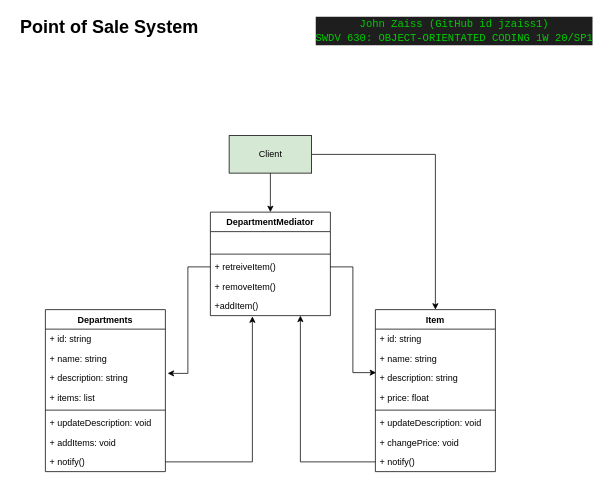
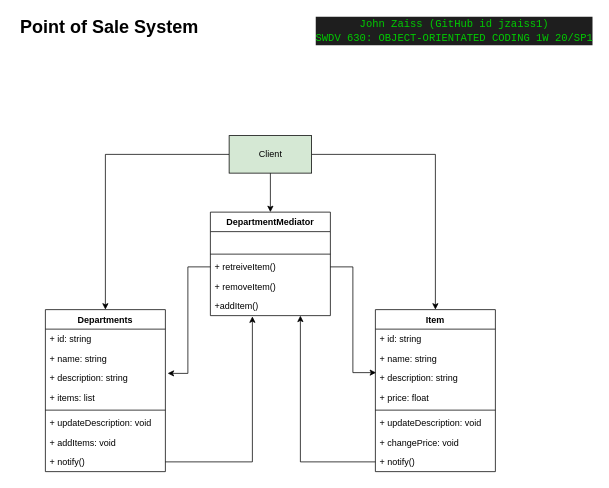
  <mxCell id="0" />
  <mxCell id="1" parent="0" />
  <mxCell id="2" value="&lt;div style=&quot;background-color: rgb(30 , 30 , 30) ; font-family: &amp;#34;consolas&amp;#34; , &amp;#34;courier new&amp;#34; , monospace ; font-weight: normal ; font-size: 14px ; line-height: 19px ; white-space: pre&quot;&gt;&lt;div&gt;&lt;font color=&quot;#00CC00&quot;&gt;John&amp;nbsp;Zaiss&amp;nbsp;(GitHub&amp;nbsp;id&amp;nbsp;jzaiss1)&lt;/font&gt;&lt;/div&gt;&lt;div&gt;&lt;font color=&quot;#00CC00&quot;&gt;SWDV&amp;nbsp;630:&amp;nbsp;OBJECT-ORIENTATED&amp;nbsp;CODING&amp;nbsp;1W&amp;nbsp;20/SP1&lt;/font&gt;&lt;/div&gt;&lt;/div&gt;" style="text;html=1;align=center;verticalAlign=middle;resizable=0;points=[];autosize=1;fontSize=24;" vertex="1" parent="1"><mxGeometry x="420" y="20" width="370" height="40" as="geometry" /></mxCell>
  <mxCell id="3" value="&lt;div style=&quot;font-size: 24px;&quot;&gt;Point of Sale System&lt;/div&gt;" style="text;html=1;align=center;verticalAlign=middle;resizable=0;points=[];autosize=1;fontSize=24;fontStyle=1" vertex="1" parent="1"><mxGeometry x="20" y="20" width="250" height="30" as="geometry" /></mxCell>
  <mxCell id="4" value="Item" style="swimlane;fontStyle=1;align=center;verticalAlign=top;childLayout=stackLayout;horizontal=1;startSize=26;horizontalStack=0;resizeParent=1;resizeParentMax=0;resizeLast=0;collapsible=1;marginBottom=0;" vertex="1" parent="1"><mxGeometry x="500" y="412" width="160" height="216" as="geometry" /></mxCell>
  <mxCell id="5" value="+ id: string" style="text;strokeColor=none;fillColor=none;align=left;verticalAlign=top;spacingLeft=4;spacingRight=4;overflow=hidden;rotatable=0;points=[[0,0.5],[1,0.5]];portConstraint=eastwest;" vertex="1" parent="4"><mxGeometry y="26" width="160" height="26" as="geometry" /></mxCell>
  <mxCell id="6" value="+ name: string" style="text;strokeColor=none;fillColor=none;align=left;verticalAlign=top;spacingLeft=4;spacingRight=4;overflow=hidden;rotatable=0;points=[[0,0.5],[1,0.5]];portConstraint=eastwest;" vertex="1" parent="4"><mxGeometry y="52" width="160" height="26" as="geometry" /></mxCell>
  <mxCell id="7" value="+ description: string" style="text;strokeColor=none;fillColor=none;align=left;verticalAlign=top;spacingLeft=4;spacingRight=4;overflow=hidden;rotatable=0;points=[[0,0.5],[1,0.5]];portConstraint=eastwest;" vertex="1" parent="4"><mxGeometry y="78" width="160" height="26" as="geometry" /></mxCell>
  <mxCell id="8" value="+ price: float" style="text;strokeColor=none;fillColor=none;align=left;verticalAlign=top;spacingLeft=4;spacingRight=4;overflow=hidden;rotatable=0;points=[[0,0.5],[1,0.5]];portConstraint=eastwest;" vertex="1" parent="4"><mxGeometry y="104" width="160" height="26" as="geometry" /></mxCell>
  <mxCell id="9" value="" style="line;strokeWidth=1;fillColor=none;align=left;verticalAlign=middle;spacingTop=-1;spacingLeft=3;spacingRight=3;rotatable=0;labelPosition=right;points=[];portConstraint=eastwest;" vertex="1" parent="4"><mxGeometry y="130" width="160" height="8" as="geometry" /></mxCell>
  <mxCell id="10" value="+ updateDescription: void" style="text;strokeColor=none;fillColor=none;align=left;verticalAlign=top;spacingLeft=4;spacingRight=4;overflow=hidden;rotatable=0;points=[[0,0.5],[1,0.5]];portConstraint=eastwest;" vertex="1" parent="4"><mxGeometry y="138" width="160" height="26" as="geometry" /></mxCell>
  <mxCell id="11" value="+ changePrice: void" style="text;strokeColor=none;fillColor=none;align=left;verticalAlign=top;spacingLeft=4;spacingRight=4;overflow=hidden;rotatable=0;points=[[0,0.5],[1,0.5]];portConstraint=eastwest;" vertex="1" parent="4"><mxGeometry y="164" width="160" height="26" as="geometry" /></mxCell>
  <mxCell id="12" value="+ notify()" style="text;strokeColor=none;fillColor=none;align=left;verticalAlign=top;spacingLeft=4;spacingRight=4;overflow=hidden;rotatable=0;points=[[0,0.5],[1,0.5]];portConstraint=eastwest;" vertex="1" parent="4"><mxGeometry y="190" width="160" height="26" as="geometry" /></mxCell>
  <mxCell id="13" value="DepartmentMediator&#10;" style="swimlane;fontStyle=1;align=center;verticalAlign=top;childLayout=stackLayout;horizontal=1;startSize=26;horizontalStack=0;resizeParent=1;resizeParentMax=0;resizeLast=0;collapsible=1;marginBottom=0;" vertex="1" parent="1"><mxGeometry x="280" y="282" width="160" height="138" as="geometry" /></mxCell>
  <mxCell id="14" value="     " style="text;strokeColor=none;fillColor=none;align=left;verticalAlign=top;spacingLeft=4;spacingRight=4;overflow=hidden;rotatable=0;points=[[0,0.5],[1,0.5]];portConstraint=eastwest;" vertex="1" parent="13"><mxGeometry y="26" width="160" height="26" as="geometry" /></mxCell>
  <mxCell id="15" value="" style="line;strokeWidth=1;fillColor=none;align=left;verticalAlign=middle;spacingTop=-1;spacingLeft=3;spacingRight=3;rotatable=0;labelPosition=right;points=[];portConstraint=eastwest;" vertex="1" parent="13"><mxGeometry y="52" width="160" height="8" as="geometry" /></mxCell>
  <mxCell id="16" value="+ retreiveItem()" style="text;strokeColor=none;fillColor=none;align=left;verticalAlign=top;spacingLeft=4;spacingRight=4;overflow=hidden;rotatable=0;points=[[0,0.5],[1,0.5]];portConstraint=eastwest;" vertex="1" parent="13"><mxGeometry y="60" width="160" height="26" as="geometry" /></mxCell>
  <mxCell id="17" value="+ removeItem()" style="text;strokeColor=none;fillColor=none;align=left;verticalAlign=top;spacingLeft=4;spacingRight=4;overflow=hidden;rotatable=0;points=[[0,0.5],[1,0.5]];portConstraint=eastwest;" vertex="1" parent="13"><mxGeometry y="86" width="160" height="26" as="geometry" /></mxCell>
  <mxCell id="18" value="+addItem()&#10;" style="text;strokeColor=none;fillColor=none;align=left;verticalAlign=top;spacingLeft=4;spacingRight=4;overflow=hidden;rotatable=0;points=[[0,0.5],[1,0.5]];portConstraint=eastwest;" vertex="1" parent="13"><mxGeometry y="112" width="160" height="26" as="geometry" /></mxCell>
  <mxCell id="19" value="Departments" style="swimlane;fontStyle=1;align=center;verticalAlign=top;childLayout=stackLayout;horizontal=1;startSize=26;horizontalStack=0;resizeParent=1;resizeParentMax=0;resizeLast=0;collapsible=1;marginBottom=0;" vertex="1" parent="1"><mxGeometry x="60" y="412" width="160" height="216" as="geometry" /></mxCell>
  <mxCell id="20" value="+ id: string" style="text;strokeColor=none;fillColor=none;align=left;verticalAlign=top;spacingLeft=4;spacingRight=4;overflow=hidden;rotatable=0;points=[[0,0.5],[1,0.5]];portConstraint=eastwest;" vertex="1" parent="19"><mxGeometry y="26" width="160" height="26" as="geometry" /></mxCell>
  <mxCell id="21" value="+ name: string" style="text;strokeColor=none;fillColor=none;align=left;verticalAlign=top;spacingLeft=4;spacingRight=4;overflow=hidden;rotatable=0;points=[[0,0.5],[1,0.5]];portConstraint=eastwest;" vertex="1" parent="19"><mxGeometry y="52" width="160" height="26" as="geometry" /></mxCell>
  <mxCell id="22" value="+ description: string" style="text;strokeColor=none;fillColor=none;align=left;verticalAlign=top;spacingLeft=4;spacingRight=4;overflow=hidden;rotatable=0;points=[[0,0.5],[1,0.5]];portConstraint=eastwest;" vertex="1" parent="19"><mxGeometry y="78" width="160" height="26" as="geometry" /></mxCell>
  <mxCell id="23" value="+ items: list" style="text;strokeColor=none;fillColor=none;align=left;verticalAlign=top;spacingLeft=4;spacingRight=4;overflow=hidden;rotatable=0;points=[[0,0.5],[1,0.5]];portConstraint=eastwest;" vertex="1" parent="19"><mxGeometry y="104" width="160" height="26" as="geometry" /></mxCell>
  <mxCell id="24" value="" style="line;strokeWidth=1;fillColor=none;align=left;verticalAlign=middle;spacingTop=-1;spacingLeft=3;spacingRight=3;rotatable=0;labelPosition=right;points=[];portConstraint=eastwest;" vertex="1" parent="19"><mxGeometry y="130" width="160" height="8" as="geometry" /></mxCell>
  <mxCell id="25" value="+ updateDescription: void" style="text;strokeColor=none;fillColor=none;align=left;verticalAlign=top;spacingLeft=4;spacingRight=4;overflow=hidden;rotatable=0;points=[[0,0.5],[1,0.5]];portConstraint=eastwest;" vertex="1" parent="19"><mxGeometry y="138" width="160" height="26" as="geometry" /></mxCell>
  <mxCell id="26" value="+ addItems: void" style="text;strokeColor=none;fillColor=none;align=left;verticalAlign=top;spacingLeft=4;spacingRight=4;overflow=hidden;rotatable=0;points=[[0,0.5],[1,0.5]];portConstraint=eastwest;" vertex="1" parent="19"><mxGeometry y="164" width="160" height="26" as="geometry" /></mxCell>
  <mxCell id="27" value="+ notify()" style="text;strokeColor=none;fillColor=none;align=left;verticalAlign=top;spacingLeft=4;spacingRight=4;overflow=hidden;rotatable=0;points=[[0,0.5],[1,0.5]];portConstraint=eastwest;" vertex="1" parent="19"><mxGeometry y="190" width="160" height="26" as="geometry" /></mxCell>
  <mxCell id="28" style="edgeStyle=orthogonalEdgeStyle;rounded=0;orthogonalLoop=1;jettySize=auto;html=1;entryX=0.5;entryY=0;entryDx=0;entryDy=0;" edge="1" parent="1" source="31" target="13"><mxGeometry relative="1" as="geometry" /></mxCell>
+ <mxCell id="29" style="edgeStyle=orthogonalEdgeStyle;rounded=0;orthogonalLoop=1;jettySize=auto;html=1;entryX=0.5;entryY=0;entryDx=0;entryDy=0;" edge="1" parent="1" source="31" target="19"><mxGeometry relative="1" as="geometry" /></mxCell>
  <mxCell id="30" style="edgeStyle=orthogonalEdgeStyle;rounded=0;orthogonalLoop=1;jettySize=auto;html=1;exitX=1;exitY=0.5;exitDx=0;exitDy=0;entryX=0.5;entryY=0;entryDx=0;entryDy=0;" edge="1" parent="1" source="31" target="4"><mxGeometry relative="1" as="geometry" /></mxCell>
  <mxCell id="31" value="Client" style="html=1;fillColor=#d5e8d4;" vertex="1" parent="1"><mxGeometry x="305" y="180" width="110" height="50" as="geometry" /></mxCell>
  <mxCell id="32" style="edgeStyle=orthogonalEdgeStyle;rounded=0;orthogonalLoop=1;jettySize=auto;html=1;entryX=0.35;entryY=1.038;entryDx=0;entryDy=0;entryPerimeter=0;" edge="1" parent="1" source="27" target="18"><mxGeometry relative="1" as="geometry" /></mxCell>
  <mxCell id="33" style="edgeStyle=orthogonalEdgeStyle;rounded=0;orthogonalLoop=1;jettySize=auto;html=1;entryX=0.75;entryY=1;entryDx=0;entryDy=0;" edge="1" parent="1" source="12" target="13"><mxGeometry relative="1" as="geometry" /></mxCell>
  <mxCell id="34" style="edgeStyle=orthogonalEdgeStyle;rounded=0;orthogonalLoop=1;jettySize=auto;html=1;exitX=1;exitY=0.5;exitDx=0;exitDy=0;entryX=0.006;entryY=0.231;entryDx=0;entryDy=0;entryPerimeter=0;" edge="1" parent="1" source="16" target="7"><mxGeometry relative="1" as="geometry" /></mxCell>
  <mxCell id="35" style="edgeStyle=orthogonalEdgeStyle;rounded=0;orthogonalLoop=1;jettySize=auto;html=1;entryX=1.019;entryY=0.269;entryDx=0;entryDy=0;entryPerimeter=0;" edge="1" parent="1" source="16" target="22"><mxGeometry relative="1" as="geometry" /></mxCell>
